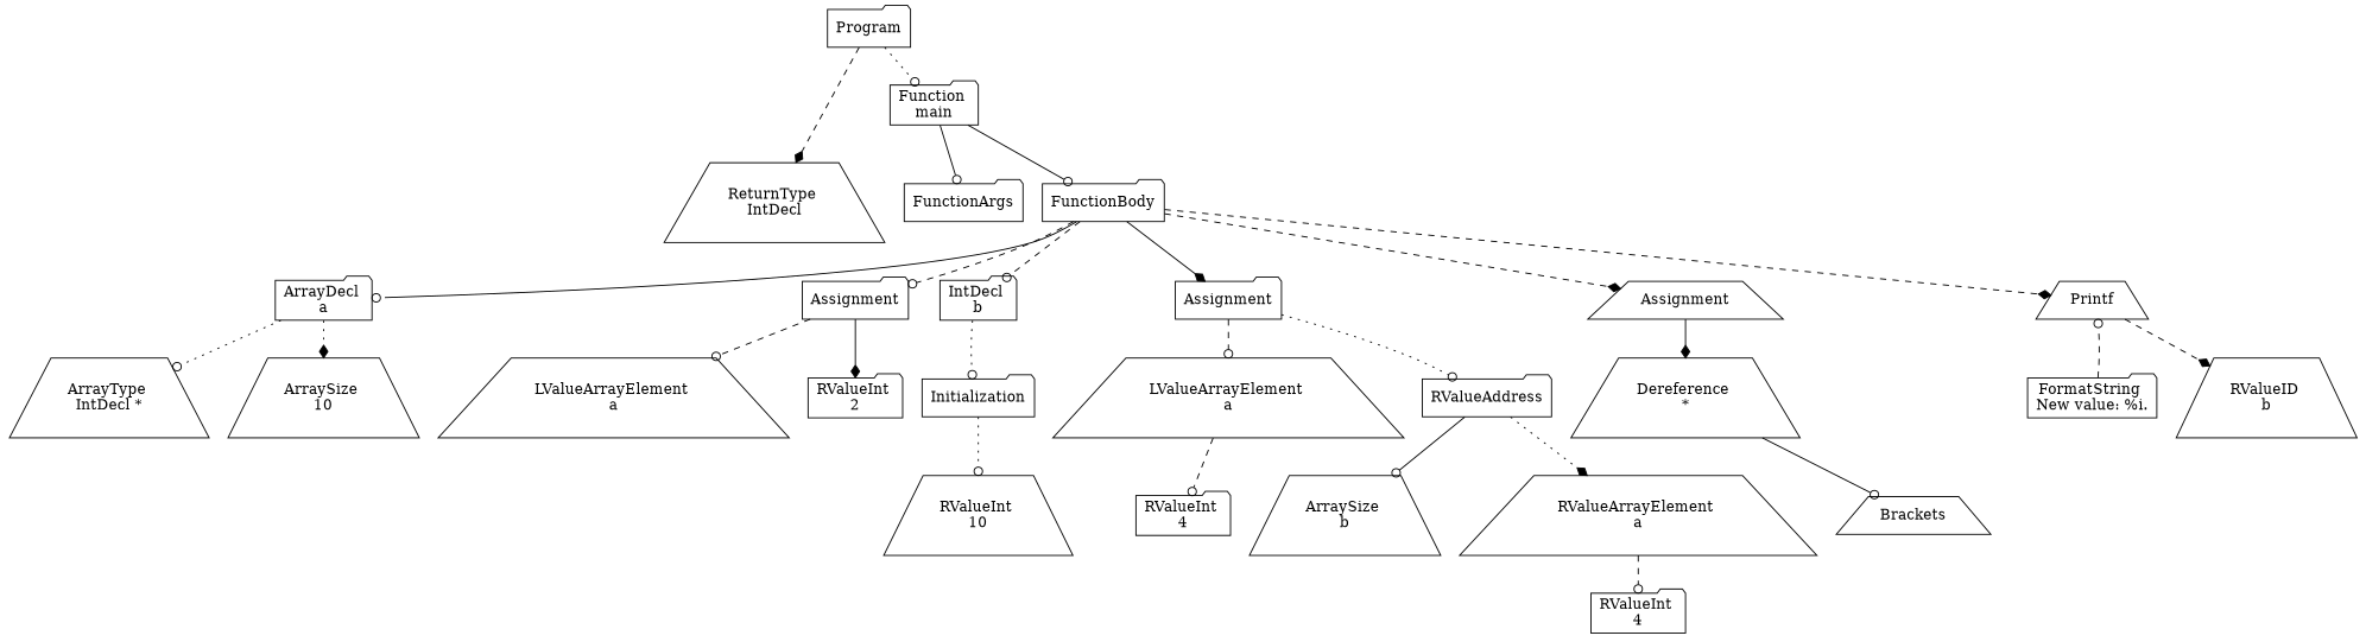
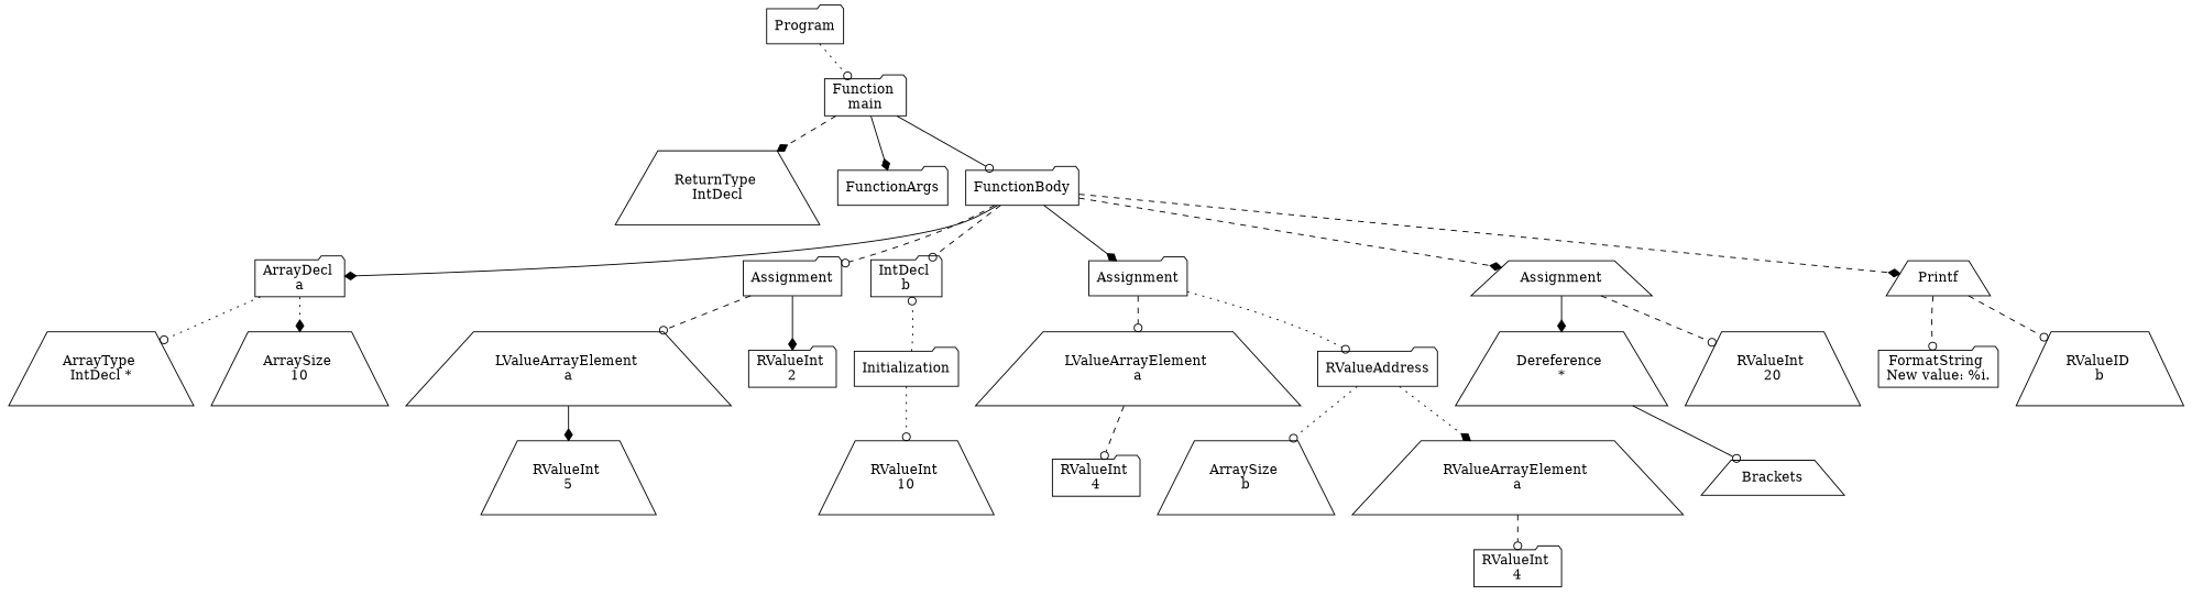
  digraph {
    node [shape=trapezium]
    edge [arrowhead=odot style=dashed]
    n1 [label=Program shape=folder]
    n2 [label="Function \nmain" shape=folder]
    n3 [label="ReturnType \nIntDecl"]
    n4 [label=FunctionArgs shape=folder]
    n5 [label=FunctionBody shape=folder]
    n6 [label="ArrayDecl \na" shape=folder]
    n7 [label=Assignment shape=folder]
    n8 [label="IntDecl \nb" shape=folder]
    n9 [label=Assignment shape=folder]
    n10 [label=Assignment]
    n11 [label=Printf]
    n12 [label="ArrayType \nIntDecl *"]
    n13 [label="ArraySize \n10"]
    n14 [label="LValueArrayElement \na"]
    n15 [label="RValueInt \n2" shape=folder]
    n16 [label=Initialization shape=folder]
    n17 [label="LValueArrayElement \na"]
    n18 [label=RValueAddress shape=folder]
    n19 [label="Dereference \n*"]
+   n20 [label="RValueInt \n20"]
    n21 [label="FormatString \nNew value: %i.\n" shape=folder]
    n22 [label="RValueID \nb"]
+   n23 [label="RValueInt \n5"]
    n24 [label="RValueInt \n10"]
    n25 [label="RValueInt \n4" shape=folder]
    n26 [label="ArraySize \nb"]
    n27 [label="RValueArrayElement \na"]
    n28 [label=Brackets]
    n29 [label="RValueInt \n4" shape=folder]
    n1 -> n2 [style=dotted]
-   n1 -> n3 [arrowhead=diamond]
-   n2 -> n4 [style=solid]
+   n2 -> n3 [arrowhead=diamond]
+   n2 -> n4 [arrowhead=diamond style=solid]
    n2 -> n5 [style=solid]
-   n5 -> n6 [style=solid]
+   n5 -> n6 [arrowhead=diamond style=solid]
    n5 -> n7
    n5 -> n8
    n5 -> n9 [arrowhead=diamond style=solid]
    n5 -> n10 [arrowhead=diamond]
    n5 -> n11 [arrowhead=diamond]
    n6 -> n12 [style=dotted]
    n6 -> n13 [arrowhead=diamond style=dotted]
    n7 -> n14
    n7 -> n15 [arrowhead=diamond style=solid]
-   n8 -> n16 [style=dotted]
+   n16 -> n8 [style=dotted]
    n9 -> n17
    n9 -> n18 [style=dotted]
    n10 -> n19 [arrowhead=diamond style=solid]
-   n21 -> n11
-   n11 -> n22 [arrowhead=diamond]
+   n10 -> n20
+   n11 -> n21
+   n11 -> n22
+   n14 -> n23 [arrowhead=diamond style=solid]
    n16 -> n24 [style=dotted]
    n17 -> n25
-   n18 -> n26 [style=solid]
+   n18 -> n26 [style=dotted]
    n18 -> n27 [arrowhead=diamond style=dotted]
    n19 -> n28 [style=solid]
    n27 -> n29
  }
